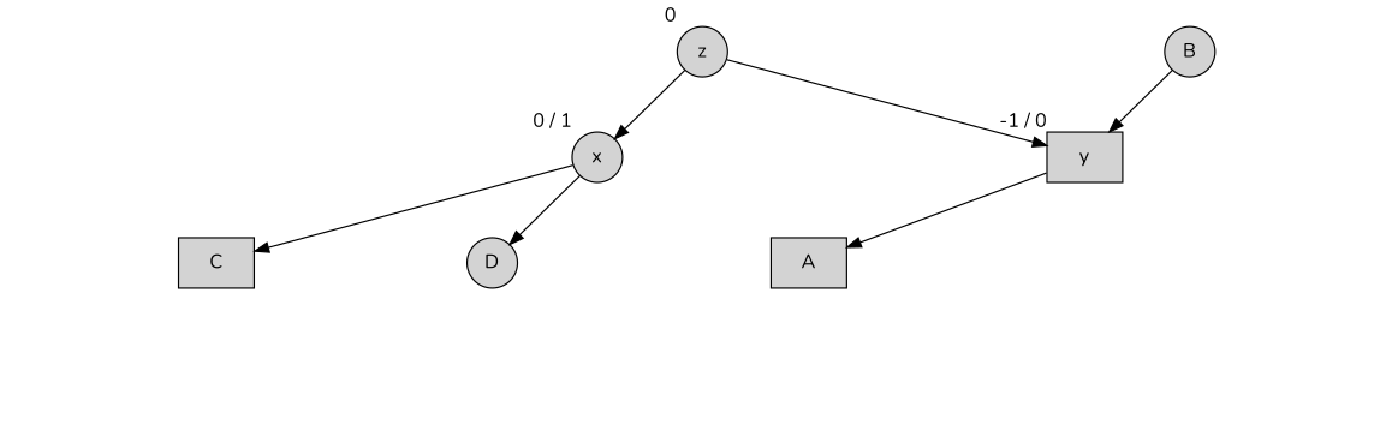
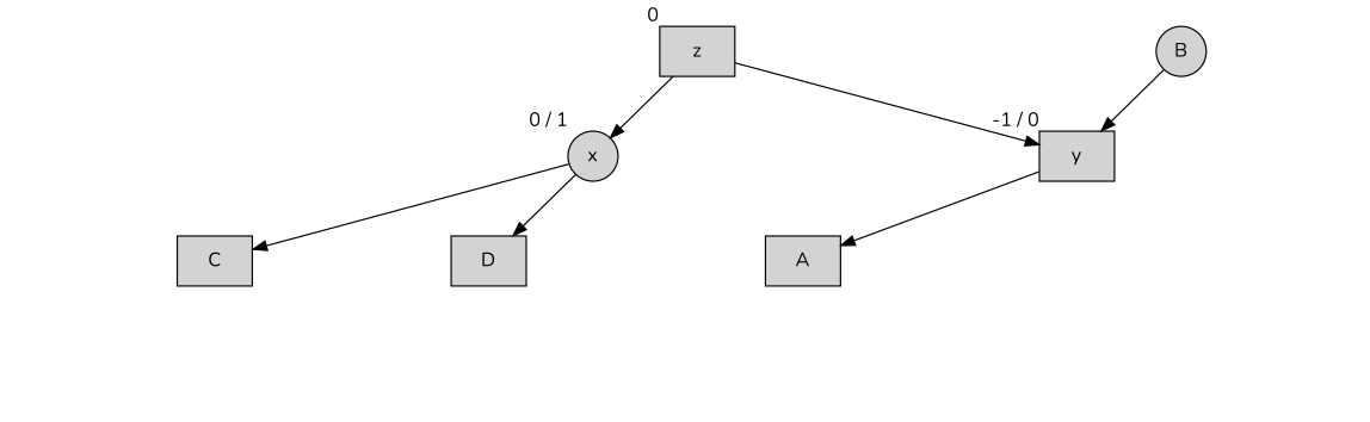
  digraph {
    fontname=Nunito
    rankdir=TB
    node [fontname=Nunito shape=circle style=invis]
    edge [fontname=Nunito style=invis]
    b12 [width=.1]
    c12 [width=.1]
    c34 [width=.1]
    d12 [width=.1]
    d34 [width=.1]
    d56 [width=.1]
    d78 [width=.1]
-   n8 [label=z style=filled xlabel=0]
+   n8 [label=z shape=box style=filled xlabel=0]
    n9 [label=y shape=box style=filled xlabel="-1 / 0"]
    n10 [label=x style=filled xlabel="0 / 1"]
    n11 [label=A shape=rect style=filled]
    n12 [label=C shape=rect style=filled]
-   n13 [label=D style=filled]
+   n13 [label=D shape=rect style=filled]
    d1
    d2
    n16 [label=B style=filled]
    d3
    d4
    d5
    d6
    d7
    d8
    subgraph sub_1 {
      rank=same
      b12
      c12
      c34
      d12
      d34
      d56
      d78
    }
    n8 -> b12 [weight=10]
    n8 -> n9 [style=""]
    n8 -> n10 [style=""]
    n9 -> c12 [weight=10]
    n9 -> n11 [style=""]
    n10 -> c34 [weight=10]
    n10 -> n12 [style=""]
    n10 -> n13 [style=""]
    n11 -> d12 [weight=10]
    n11 -> d1
    n11 -> d2
    n12 -> d56 [weight=10]
    n12 -> d5
    n12 -> d6
    n13 -> d78 [weight=10]
    n13 -> d7
    n13 -> d8
    n16 -> d34 [weight=10]
    n16 -> n9 [style=""]
    n16 -> d3
    n16 -> d4
  }
